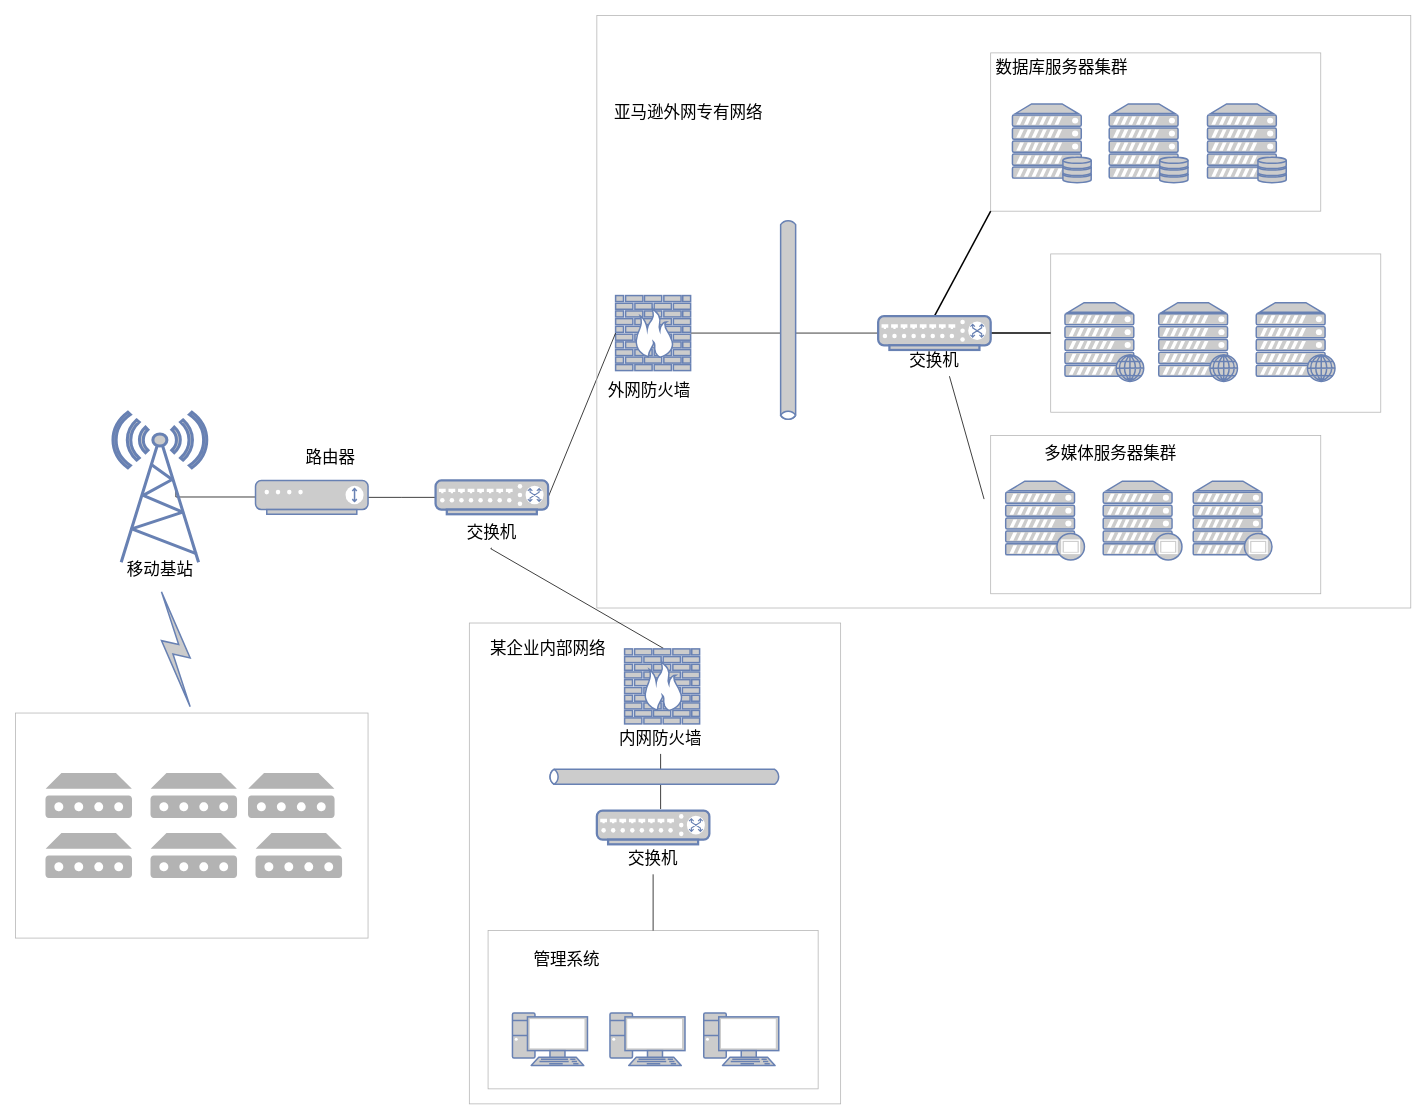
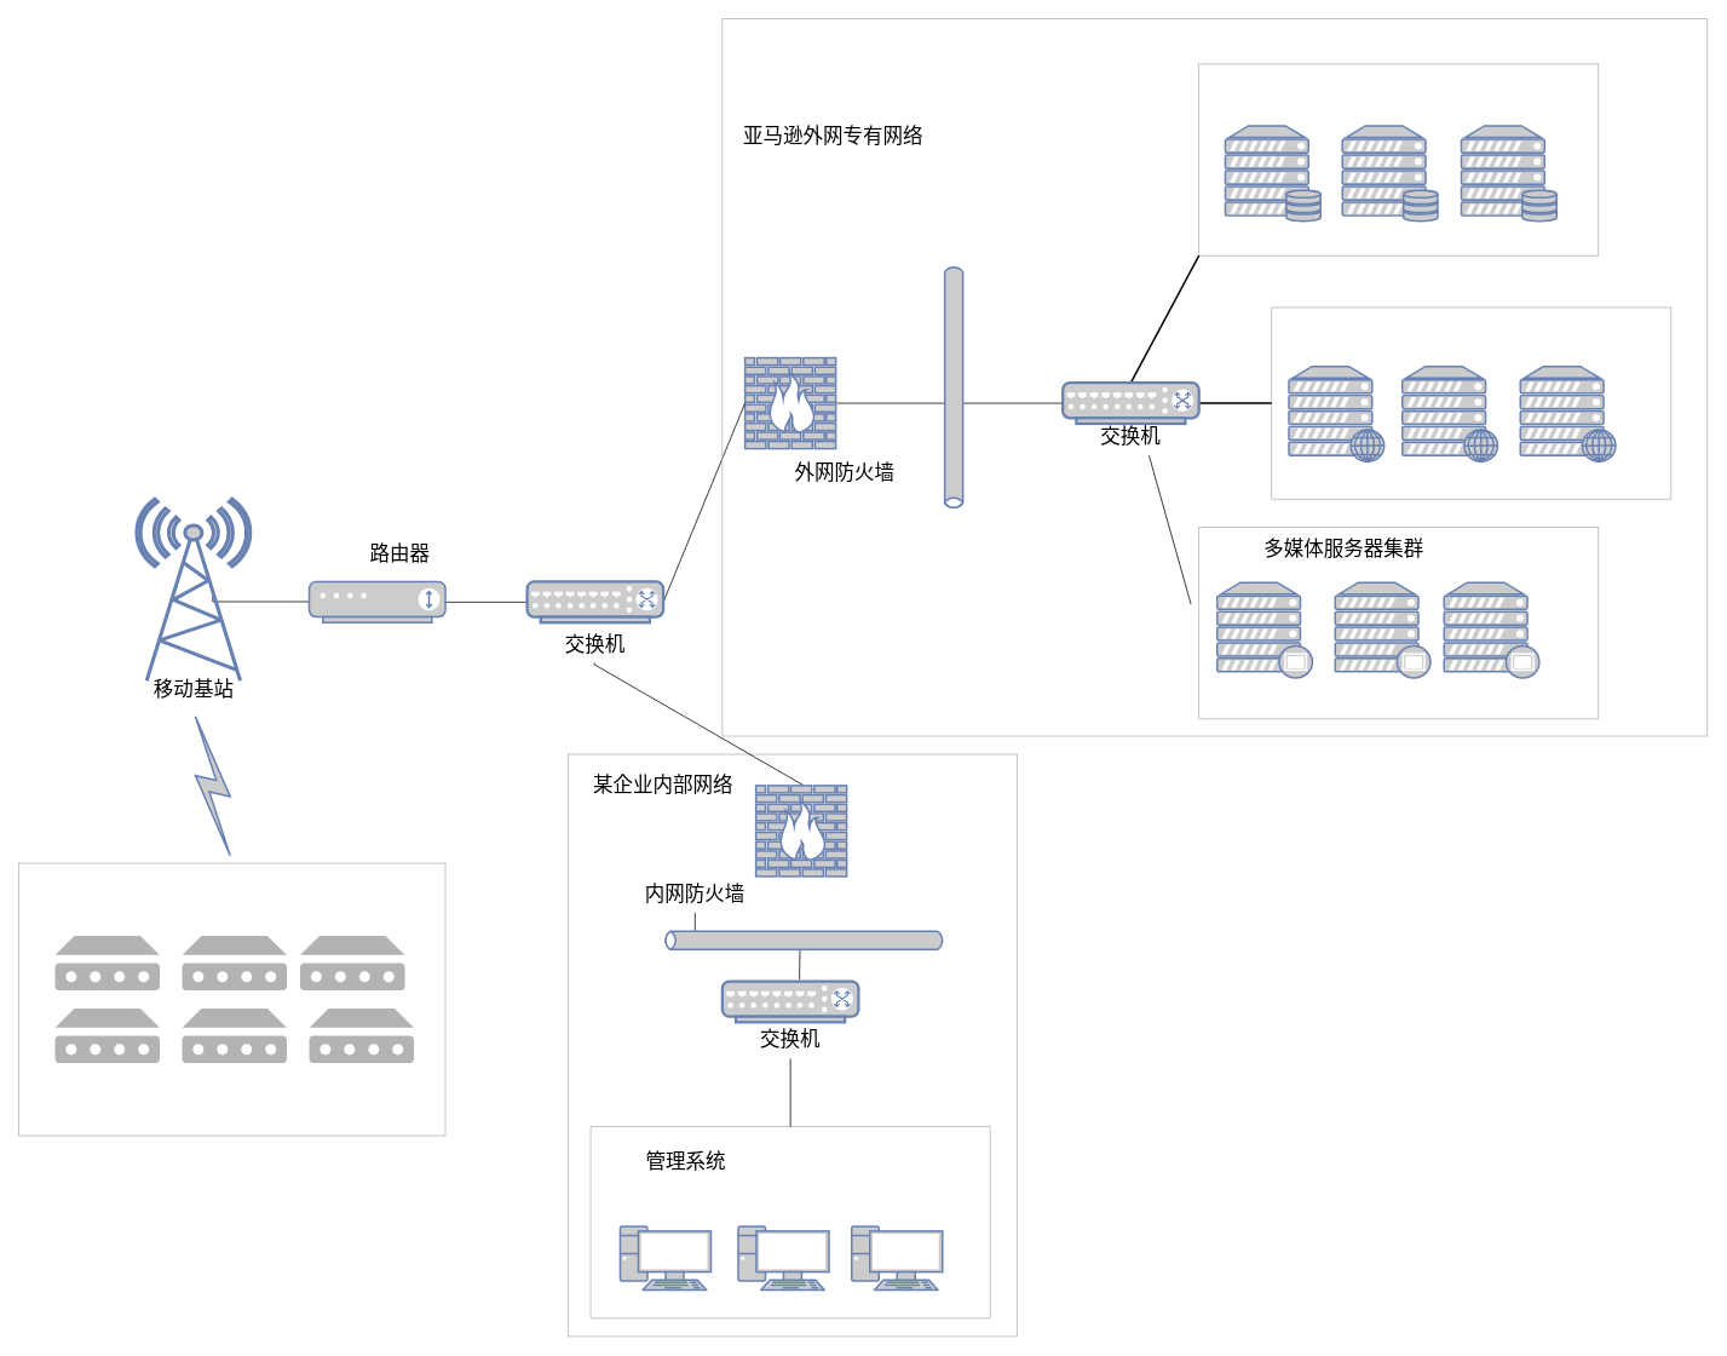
  <mxCell id="0" />
  <mxCell id="1" parent="0" />
  <mxCell id="2" value="" style="rounded=0;whiteSpace=wrap;html=1;fillColor=none;strokeColor=#B3B3B3;" vertex="1" parent="1"><mxGeometry x="1400" y="338" width="440" height="211" as="geometry" /></mxCell>
  <mxCell id="3" value="" style="rounded=0;whiteSpace=wrap;html=1;fillColor=none;strokeColor=#B3B3B3;" vertex="1" parent="1"><mxGeometry x="1320" y="70" width="440" height="211" as="geometry" /></mxCell>
  <mxCell id="4" value="" style="rounded=0;whiteSpace=wrap;html=1;fillColor=none;strokeColor=#B3B3B3;" vertex="1" parent="1"><mxGeometry x="1320" y="580" width="440" height="211" as="geometry" /></mxCell>
  <mxCell id="5" value="" style="rounded=0;whiteSpace=wrap;html=1;fillColor=none;strokeColor=#B3B3B3;" vertex="1" parent="1"><mxGeometry x="650" y="1240" width="440" height="211" as="geometry" /></mxCell>
  <mxCell id="6" value="" style="rounded=0;whiteSpace=wrap;html=1;fillColor=none;strokeColor=#B3B3B3;" vertex="1" parent="1"><mxGeometry x="625" y="830" width="495" height="641" as="geometry" /></mxCell>
  <mxCell id="7" style="edgeStyle=orthogonalEdgeStyle;rounded=0;orthogonalLoop=1;jettySize=auto;html=1;exitX=1;exitY=0.5;exitDx=0;exitDy=0;exitPerimeter=0;entryX=0;entryY=0.5;entryDx=0;entryDy=0;entryPerimeter=0;fontSize=20;endArrow=none;endFill=0;" edge="1" parent="1" source="8" target="46"><mxGeometry relative="1" as="geometry"><mxPoint x="1168.9" y="444.85" as="targetPoint" /></mxGeometry></mxCell>
  <mxCell id="8" value="" style="fontColor=#0066CC;verticalAlign=top;verticalLabelPosition=bottom;labelPosition=center;align=center;html=1;fillColor=#CCCCCC;strokeColor=#6881B3;gradientColor=none;gradientDirection=north;strokeWidth=2;shape=mxgraph.networks.firewall;rounded=0;shadow=0;comic=0;" parent="1" vertex="1"><mxGeometry x="820" y="393.5" width="100" height="100" as="geometry" /></mxCell>
  <mxCell id="9" value="" style="html=1;fillColor=#CCCCCC;strokeColor=#6881B3;gradientColor=none;gradientDirection=north;strokeWidth=2;shape=mxgraph.networks.comm_link_edge;html=1;labelBackgroundColor=none;endArrow=none;endFill=0;fontFamily=Verdana;fontSize=20;exitX=0.5;exitY=1;exitDx=0;exitDy=0;entryX=0.5;entryY=0;entryDx=0;entryDy=0;" parent="1" source="44" target="21" edge="1"><mxGeometry width="100" height="100" relative="1" as="geometry"><mxPoint x="710" y="780" as="sourcePoint" /><mxPoint x="480" y="964.002" as="targetPoint" /></mxGeometry></mxCell>
  <mxCell id="10" style="edgeStyle=none;html=1;labelBackgroundColor=none;endArrow=none;endFill=0;strokeWidth=2;fontFamily=Verdana;fontSize=28;fontColor=#6881B3;" parent="1" source="39" edge="1"><mxGeometry relative="1" as="geometry"><mxPoint x="1840.187" y="1061" as="sourcePoint" /><mxPoint x="1225" y="466" as="targetPoint" /></mxGeometry></mxCell>
  <mxCell id="11" style="edgeStyle=none;html=1;labelBackgroundColor=none;endArrow=none;endFill=0;strokeWidth=2;fontFamily=Verdana;fontSize=28;fontColor=#6881B3;exitX=0;exitY=1;exitDx=0;exitDy=0;entryX=0.5;entryY=0;entryDx=0;entryDy=0;entryPerimeter=0;" parent="1" source="3" target="46" edge="1"><mxGeometry relative="1" as="geometry"><mxPoint x="1238.017" y="421" as="targetPoint" /></mxGeometry></mxCell>
  <mxCell id="12" value="" style="fontColor=#0066CC;verticalAlign=bottom;verticalLabelPosition=bottom;labelPosition=center;align=center;html=1;fillColor=#CCCCCC;strokeColor=#6881B3;gradientColor=none;gradientDirection=north;strokeWidth=2;shape=mxgraph.networks.server_storage;rounded=0;shadow=0;comic=0;flipH=0;" parent="1" vertex="1"><mxGeometry x="1349" y="138" width="105" height="105" as="geometry" /></mxCell>
  <mxCell id="13" style="edgeStyle=orthogonalEdgeStyle;rounded=0;orthogonalLoop=1;jettySize=auto;html=1;exitX=0.67;exitY=0.5;exitDx=0;exitDy=0;exitPerimeter=0;endArrow=none;endFill=0;" edge="1" parent="1" source="14" target="25"><mxGeometry relative="1" as="geometry"><Array as="points"><mxPoint x="234" y="662" /></Array></mxGeometry></mxCell>
  <mxCell id="14" value="" style="fontColor=#0066CC;verticalAlign=top;verticalLabelPosition=bottom;labelPosition=center;align=center;html=1;outlineConnect=0;fillColor=#CCCCCC;strokeColor=#6881B3;gradientColor=none;gradientDirection=north;strokeWidth=2;shape=mxgraph.networks.radio_tower;" vertex="1" parent="1"><mxGeometry x="150" y="549" width="125" height="200" as="geometry" /></mxCell>
  <mxCell id="15" value="" style="aspect=fixed;pointerEvents=1;shadow=0;dashed=0;html=1;strokeColor=none;labelPosition=center;verticalLabelPosition=bottom;verticalAlign=top;align=center;shape=mxgraph.mscae.enterprise.device;fillColor=#B3B3B3;" vertex="1" parent="1"><mxGeometry x="60" y="1030" width="115.38" height="60" as="geometry" /></mxCell>
  <mxCell id="16" value="" style="aspect=fixed;pointerEvents=1;shadow=0;dashed=0;html=1;strokeColor=none;labelPosition=center;verticalLabelPosition=bottom;verticalAlign=top;align=center;shape=mxgraph.mscae.enterprise.device;fillColor=#B3B3B3;" vertex="1" parent="1"><mxGeometry x="200" y="1030" width="115.38" height="60" as="geometry" /></mxCell>
  <mxCell id="17" value="" style="aspect=fixed;pointerEvents=1;shadow=0;dashed=0;html=1;strokeColor=none;labelPosition=center;verticalLabelPosition=bottom;verticalAlign=top;align=center;shape=mxgraph.mscae.enterprise.device;fillColor=#B3B3B3;" vertex="1" parent="1"><mxGeometry x="330" y="1030" width="115.38" height="60" as="geometry" /></mxCell>
  <mxCell id="18" value="" style="aspect=fixed;pointerEvents=1;shadow=0;dashed=0;html=1;strokeColor=none;labelPosition=center;verticalLabelPosition=bottom;verticalAlign=top;align=center;shape=mxgraph.mscae.enterprise.device;fillColor=#B3B3B3;" vertex="1" parent="1"><mxGeometry x="200" y="1110" width="115.38" height="60" as="geometry" /></mxCell>
  <mxCell id="19" value="" style="aspect=fixed;pointerEvents=1;shadow=0;dashed=0;html=1;strokeColor=none;labelPosition=center;verticalLabelPosition=bottom;verticalAlign=top;align=center;shape=mxgraph.mscae.enterprise.device;fillColor=#B3B3B3;" vertex="1" parent="1"><mxGeometry x="60" y="1110" width="115.38" height="60" as="geometry" /></mxCell>
  <mxCell id="20" value="" style="aspect=fixed;pointerEvents=1;shadow=0;dashed=0;html=1;strokeColor=none;labelPosition=center;verticalLabelPosition=bottom;verticalAlign=top;align=center;shape=mxgraph.mscae.enterprise.device;fillColor=#B3B3B3;" vertex="1" parent="1"><mxGeometry x="340" y="1110" width="115.38" height="60" as="geometry" /></mxCell>
  <mxCell id="21" value="" style="rounded=0;whiteSpace=wrap;html=1;fillColor=none;strokeColor=#B3B3B3;" vertex="1" parent="1"><mxGeometry x="20" y="950" width="470" height="300" as="geometry" /></mxCell>
  <mxCell id="22" style="rounded=0;orthogonalLoop=1;jettySize=auto;html=1;entryX=0;entryY=0.5;entryDx=0;entryDy=0;entryPerimeter=0;exitX=1;exitY=0.5;exitDx=0;exitDy=0;exitPerimeter=0;endArrow=none;endFill=0;" edge="1" parent="1" source="43" target="8"><mxGeometry relative="1" as="geometry"><mxPoint x="740" y="443.5" as="sourcePoint" /></mxGeometry></mxCell>
  <mxCell id="23" style="edgeStyle=isometricEdgeStyle;rounded=0;orthogonalLoop=1;jettySize=auto;html=1;exitX=0.5;exitY=1;exitDx=0;exitDy=0;exitPerimeter=0;entryX=0.5;entryY=0;entryDx=0;entryDy=0;entryPerimeter=0;endArrow=none;endFill=0;" edge="1" parent="1" source="41" target="28"><mxGeometry relative="1" as="geometry" /></mxCell>
  <mxCell id="24" style="edgeStyle=orthogonalEdgeStyle;rounded=0;orthogonalLoop=1;jettySize=auto;html=1;entryX=0;entryY=0.5;entryDx=0;entryDy=0;entryPerimeter=0;endArrow=none;endFill=0;" edge="1" parent="1" source="25"><mxGeometry relative="1" as="geometry"><mxPoint x="580" y="662.5" as="targetPoint" /></mxGeometry></mxCell>
  <mxCell id="25" value="" style="fontColor=#0066CC;verticalAlign=top;verticalLabelPosition=bottom;labelPosition=center;align=center;html=1;outlineConnect=0;fillColor=#CCCCCC;strokeColor=#6881B3;gradientColor=none;gradientDirection=north;strokeWidth=2;shape=mxgraph.networks.modem;" vertex="1" parent="1"><mxGeometry x="340" y="640" width="150" height="45" as="geometry" /></mxCell>
  <mxCell id="26" value="" style="fontColor=#0066CC;verticalAlign=top;verticalLabelPosition=bottom;labelPosition=center;align=center;html=1;outlineConnect=0;fillColor=#CCCCCC;strokeColor=#6881B3;gradientColor=none;gradientDirection=north;strokeWidth=2;shape=mxgraph.networks.web_server;flipH=0;" vertex="1" parent="1"><mxGeometry x="1419" y="403" width="105" height="105" as="geometry" /></mxCell>
  <mxCell id="27" style="edgeStyle=orthogonalEdgeStyle;rounded=0;orthogonalLoop=1;jettySize=auto;html=1;exitX=0.5;exitY=1;exitDx=0;exitDy=0;exitPerimeter=0;fontSize=20;endArrow=none;endFill=0;" edge="1" parent="1" source="48"><mxGeometry relative="1" as="geometry"><mxPoint x="880" y="1078" as="targetPoint" /></mxGeometry></mxCell>
  <mxCell id="28" value="" style="fontColor=#0066CC;verticalAlign=top;verticalLabelPosition=bottom;labelPosition=center;align=center;html=1;fillColor=#CCCCCC;strokeColor=#6881B3;gradientColor=none;gradientDirection=north;strokeWidth=2;shape=mxgraph.networks.firewall;rounded=0;shadow=0;comic=0;" vertex="1" parent="1"><mxGeometry x="832" y="864.5" width="100" height="100" as="geometry" /></mxCell>
  <mxCell id="29" value="" style="html=1;outlineConnect=0;fillColor=#CCCCCC;strokeColor=#6881B3;gradientColor=none;gradientDirection=north;strokeWidth=2;shape=mxgraph.networks.bus;gradientColor=none;gradientDirection=north;fontColor=#ffffff;perimeter=backbonePerimeter;backboneSize=20;rotation=90;" vertex="1" parent="1"><mxGeometry x="915" y="416" width="270" height="20" as="geometry" /></mxCell>
  <mxCell id="30" value="" style="html=1;outlineConnect=0;fillColor=#CCCCCC;strokeColor=#6881B3;gradientColor=none;gradientDirection=north;strokeWidth=2;shape=mxgraph.networks.bus;gradientColor=none;gradientDirection=north;fontColor=#ffffff;perimeter=backbonePerimeter;backboneSize=20;rotation=-180;fontSize=20;" vertex="1" parent="1"><mxGeometry x="730" y="1020" width="310" height="30" as="geometry" /></mxCell>
  <mxCell id="31" value="" style="fontColor=#0066CC;verticalAlign=top;verticalLabelPosition=bottom;labelPosition=center;align=center;html=1;outlineConnect=0;fillColor=#CCCCCC;strokeColor=#6881B3;gradientColor=none;gradientDirection=north;strokeWidth=2;shape=mxgraph.networks.pc;" vertex="1" parent="1"><mxGeometry x="682.5" y="1350" width="100" height="70" as="geometry" /></mxCell>
  <mxCell id="32" value="" style="fontColor=#0066CC;verticalAlign=top;verticalLabelPosition=bottom;labelPosition=center;align=center;html=1;outlineConnect=0;fillColor=#CCCCCC;strokeColor=#6881B3;gradientColor=none;gradientDirection=north;strokeWidth=2;shape=mxgraph.networks.pc;" vertex="1" parent="1"><mxGeometry x="812.5" y="1350" width="100" height="70" as="geometry" /></mxCell>
  <mxCell id="33" value="" style="fontColor=#0066CC;verticalAlign=top;verticalLabelPosition=bottom;labelPosition=center;align=center;html=1;outlineConnect=0;fillColor=#CCCCCC;strokeColor=#6881B3;gradientColor=none;gradientDirection=north;strokeWidth=2;shape=mxgraph.networks.pc;" vertex="1" parent="1"><mxGeometry x="937.5" y="1350" width="100" height="70" as="geometry" /></mxCell>
  <mxCell id="34" value="" style="fontColor=#0066CC;verticalAlign=bottom;verticalLabelPosition=bottom;labelPosition=center;align=center;html=1;fillColor=#CCCCCC;strokeColor=#6881B3;gradientColor=none;gradientDirection=north;strokeWidth=2;shape=mxgraph.networks.server_storage;rounded=0;shadow=0;comic=0;flipH=0;" vertex="1" parent="1"><mxGeometry x="1478" y="138" width="105" height="105" as="geometry" /></mxCell>
  <mxCell id="35" value="" style="fontColor=#0066CC;verticalAlign=bottom;verticalLabelPosition=bottom;labelPosition=center;align=center;html=1;fillColor=#CCCCCC;strokeColor=#6881B3;gradientColor=none;gradientDirection=north;strokeWidth=2;shape=mxgraph.networks.server_storage;rounded=0;shadow=0;comic=0;flipH=0;" vertex="1" parent="1"><mxGeometry x="1609" y="138" width="105" height="105" as="geometry" /></mxCell>
  <mxCell id="36" value="" style="fontColor=#0066CC;verticalAlign=top;verticalLabelPosition=bottom;labelPosition=center;align=center;html=1;outlineConnect=0;fillColor=#CCCCCC;strokeColor=#6881B3;gradientColor=none;gradientDirection=north;strokeWidth=2;shape=mxgraph.networks.web_server;flipH=0;" vertex="1" parent="1"><mxGeometry x="1544" y="403" width="105" height="105" as="geometry" /></mxCell>
  <mxCell id="37" value="" style="fontColor=#0066CC;verticalAlign=top;verticalLabelPosition=bottom;labelPosition=center;align=center;html=1;outlineConnect=0;fillColor=#CCCCCC;strokeColor=#6881B3;gradientColor=none;gradientDirection=north;strokeWidth=2;shape=mxgraph.networks.web_server;flipH=0;" vertex="1" parent="1"><mxGeometry x="1674" y="403" width="105" height="105" as="geometry" /></mxCell>
- <mxCell id="38" value="&lt;span style=&quot;font-size: 22px&quot;&gt;数据库服务器集群&lt;/span&gt;" style="text;html=1;strokeColor=none;fillColor=none;align=center;verticalAlign=middle;whiteSpace=wrap;rounded=0;" vertex="1" parent="1"><mxGeometry x="1320" y="70" width="190" height="40" as="geometry" /></mxCell>
  <mxCell id="39" value="&lt;span style=&quot;font-size: 22px&quot;&gt;交换机&lt;/span&gt;" style="text;html=1;strokeColor=none;fillColor=none;align=center;verticalAlign=middle;whiteSpace=wrap;rounded=0;" vertex="1" parent="1"><mxGeometry x="1205" y="461" width="80" height="40" as="geometry" /></mxCell>
  <mxCell id="40" style="edgeStyle=none;html=1;labelBackgroundColor=none;endArrow=none;endFill=0;strokeWidth=2;fontFamily=Verdana;fontSize=28;fontColor=#6881B3;exitX=0;exitY=0.5;exitDx=0;exitDy=0;entryX=1;entryY=0.5;entryDx=0;entryDy=0;entryPerimeter=0;" edge="1" parent="1" source="2" target="46"><mxGeometry relative="1" as="geometry"><mxPoint x="1840.187" y="1061" as="sourcePoint" /><mxPoint x="1247.416" y="466" as="targetPoint" /></mxGeometry></mxCell>
  <mxCell id="41" value="&lt;span style=&quot;font-size: 22px&quot;&gt;交换机&lt;/span&gt;" style="text;html=1;strokeColor=none;fillColor=none;align=center;verticalAlign=middle;whiteSpace=wrap;rounded=0;" vertex="1" parent="1"><mxGeometry x="615" y="690" width="80" height="40" as="geometry" /></mxCell>
  <mxCell id="42" value="&lt;span style=&quot;font-size: 22px&quot;&gt;路由器&lt;/span&gt;" style="text;html=1;strokeColor=none;fillColor=none;align=center;verticalAlign=middle;whiteSpace=wrap;rounded=0;" vertex="1" parent="1"><mxGeometry x="400" y="590" width="80" height="40" as="geometry" /></mxCell>
  <mxCell id="43" value="" style="fontColor=#0066CC;verticalAlign=top;verticalLabelPosition=bottom;labelPosition=center;align=center;html=1;outlineConnect=0;fillColor=#CCCCCC;strokeColor=#6881B3;gradientColor=none;gradientDirection=north;strokeWidth=2;shape=mxgraph.networks.switch;" vertex="1" parent="1"><mxGeometry x="580" y="640" width="150" height="45" as="geometry" /></mxCell>
  <mxCell id="44" value="&lt;span style=&quot;font-size: 22px&quot;&gt;移动基站&lt;/span&gt;" style="text;html=1;strokeColor=none;fillColor=none;align=center;verticalAlign=middle;whiteSpace=wrap;rounded=0;" vertex="1" parent="1"><mxGeometry x="167.5" y="740" width="90" height="40" as="geometry" /></mxCell>
  <mxCell id="45" style="rounded=0;orthogonalLoop=1;jettySize=auto;html=1;exitX=0.75;exitY=1;exitDx=0;exitDy=0;endArrow=none;endFill=0;fontSize=20;entryX=-0.02;entryY=0.402;entryDx=0;entryDy=0;entryPerimeter=0;" edge="1" parent="1" source="39" target="4"><mxGeometry relative="1" as="geometry"><mxPoint x="1490" y="1250" as="targetPoint" /></mxGeometry></mxCell>
  <mxCell id="46" value="" style="fontColor=#0066CC;verticalAlign=top;verticalLabelPosition=bottom;labelPosition=center;align=center;html=1;outlineConnect=0;fillColor=#CCCCCC;strokeColor=#6881B3;gradientColor=none;gradientDirection=north;strokeWidth=2;shape=mxgraph.networks.switch;" vertex="1" parent="1"><mxGeometry x="1170" y="421" width="150" height="45" as="geometry" /></mxCell>
  <mxCell id="47" value="" style="fontColor=#0066CC;verticalAlign=top;verticalLabelPosition=bottom;labelPosition=center;align=center;html=1;outlineConnect=0;fillColor=#CCCCCC;strokeColor=#6881B3;gradientColor=none;gradientDirection=north;strokeWidth=2;shape=mxgraph.networks.switch;" vertex="1" parent="1"><mxGeometry x="795" y="1080" width="150" height="45" as="geometry" /></mxCell>
- <mxCell id="48" value="&lt;span style=&quot;font-size: 22px&quot;&gt;内网防火墙&lt;/span&gt;" style="text;html=1;strokeColor=none;fillColor=none;align=center;verticalAlign=middle;whiteSpace=wrap;rounded=0;" vertex="1" parent="1"><mxGeometry x="820" y="964.5" width="120" height="40" as="geometry" /></mxCell>
+ <mxCell id="48" value="&lt;span style=&quot;font-size: 22px&quot;&gt;内网防火墙&lt;/span&gt;" style="text;html=1;strokeColor=none;fillColor=none;align=center;verticalAlign=middle;whiteSpace=wrap;rounded=0;" vertex="1" parent="1"><mxGeometry x="705" y="964.5" width="120" height="40" as="geometry" /></mxCell>
  <mxCell id="49" style="edgeStyle=orthogonalEdgeStyle;rounded=0;orthogonalLoop=1;jettySize=auto;html=1;exitX=0.5;exitY=1;exitDx=0;exitDy=0;entryX=0.5;entryY=0;entryDx=0;entryDy=0;endArrow=none;endFill=0;fontSize=20;" edge="1" parent="1" source="50" target="5"><mxGeometry relative="1" as="geometry" /></mxCell>
  <mxCell id="50" value="&lt;span style=&quot;font-size: 22px&quot;&gt;交换机&lt;/span&gt;" style="text;html=1;strokeColor=none;fillColor=none;align=center;verticalAlign=middle;whiteSpace=wrap;rounded=0;" vertex="1" parent="1"><mxGeometry x="830" y="1125" width="80" height="40" as="geometry" /></mxCell>
  <mxCell id="51" value="&lt;font style=&quot;font-size: 22px&quot;&gt;某企业内部网络&lt;/font&gt;" style="text;html=1;strokeColor=none;fillColor=none;align=center;verticalAlign=middle;whiteSpace=wrap;rounded=0;" vertex="1" parent="1"><mxGeometry x="650" y="845" width="160" height="40" as="geometry" /></mxCell>
  <mxCell id="52" value="&lt;font style=&quot;font-size: 22px&quot;&gt;管理系统&lt;/font&gt;" style="text;html=1;strokeColor=none;fillColor=none;align=center;verticalAlign=middle;whiteSpace=wrap;rounded=0;" vertex="1" parent="1"><mxGeometry x="705" y="1260" width="100" height="40" as="geometry" /></mxCell>
  <mxCell id="53" value="" style="fontColor=#0066CC;verticalAlign=top;verticalLabelPosition=bottom;labelPosition=center;align=center;html=1;outlineConnect=0;fillColor=#CCCCCC;strokeColor=#6881B3;gradientColor=none;gradientDirection=north;strokeWidth=2;shape=mxgraph.networks.proxy_server;flipH=0;flipV=0;" vertex="1" parent="1"><mxGeometry x="1340" y="641" width="105" height="105" as="geometry" /></mxCell>
  <mxCell id="54" value="" style="fontColor=#0066CC;verticalAlign=top;verticalLabelPosition=bottom;labelPosition=center;align=center;html=1;outlineConnect=0;fillColor=#CCCCCC;strokeColor=#6881B3;gradientColor=none;gradientDirection=north;strokeWidth=2;shape=mxgraph.networks.proxy_server;flipH=0;flipV=0;" vertex="1" parent="1"><mxGeometry x="1470" y="641" width="105" height="105" as="geometry" /></mxCell>
  <mxCell id="55" value="" style="fontColor=#0066CC;verticalAlign=top;verticalLabelPosition=bottom;labelPosition=center;align=center;html=1;outlineConnect=0;fillColor=#CCCCCC;strokeColor=#6881B3;gradientColor=none;gradientDirection=north;strokeWidth=2;shape=mxgraph.networks.proxy_server;flipH=0;flipV=0;" vertex="1" parent="1"><mxGeometry x="1590" y="641" width="105" height="105" as="geometry" /></mxCell>
  <mxCell id="56" value="&lt;span style=&quot;font-size: 22px&quot;&gt;多媒体服务器集群&lt;/span&gt;" style="text;html=1;strokeColor=none;fillColor=none;align=center;verticalAlign=middle;whiteSpace=wrap;rounded=0;" vertex="1" parent="1"><mxGeometry x="1385" y="585" width="190" height="40" as="geometry" /></mxCell>
- <mxCell id="57" value="&lt;span style=&quot;font-size: 22px&quot;&gt;外网防火墙&lt;/span&gt;" style="text;html=1;strokeColor=none;fillColor=none;align=center;verticalAlign=middle;whiteSpace=wrap;rounded=0;" vertex="1" parent="1"><mxGeometry x="805" y="501" width="120" height="40" as="geometry" /></mxCell>
+ <mxCell id="57" value="&lt;span style=&quot;font-size: 22px&quot;&gt;外网防火墙&lt;/span&gt;" style="text;html=1;strokeColor=none;fillColor=none;align=center;verticalAlign=middle;whiteSpace=wrap;rounded=0;" vertex="1" parent="1"><mxGeometry x="870" y="501" width="120" height="40" as="geometry" /></mxCell>
  <mxCell id="58" value="" style="rounded=0;whiteSpace=wrap;html=1;fillColor=none;strokeColor=#B3B3B3;" vertex="1" parent="1"><mxGeometry x="795" y="20" width="1085" height="790" as="geometry" /></mxCell>
  <mxCell id="59" value="&lt;span style=&quot;font-size: 22px&quot;&gt;亚马逊外网专有网络&lt;/span&gt;" style="text;html=1;strokeColor=none;fillColor=none;align=center;verticalAlign=middle;whiteSpace=wrap;rounded=0;" vertex="1" parent="1"><mxGeometry x="815" y="130" width="205" height="40" as="geometry" /></mxCell>
